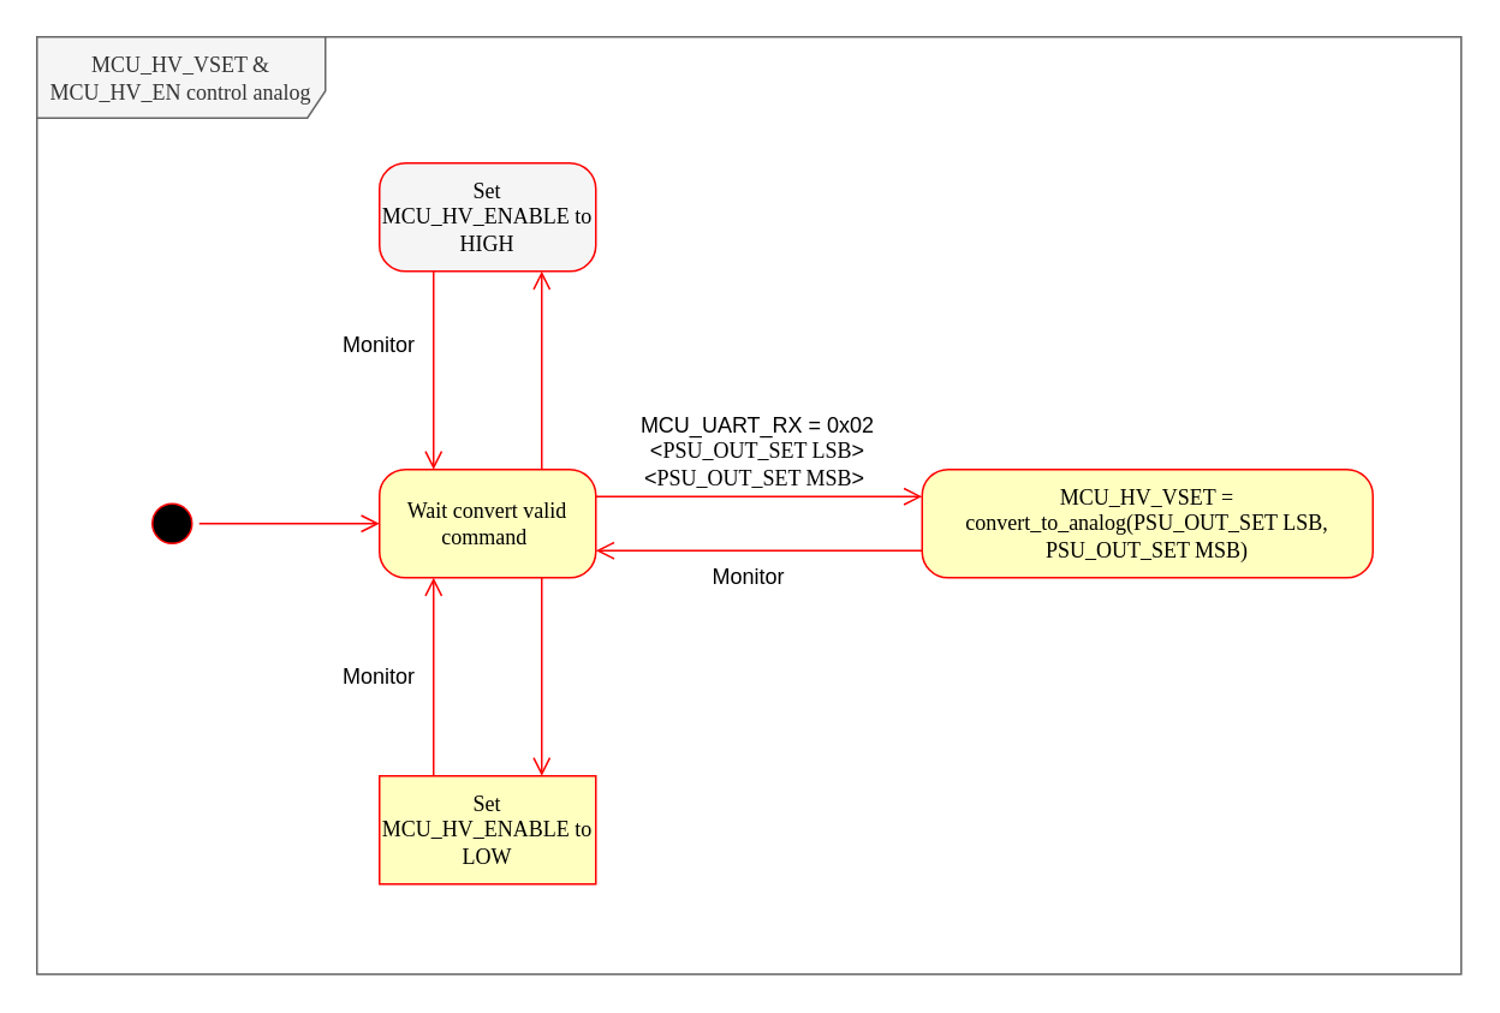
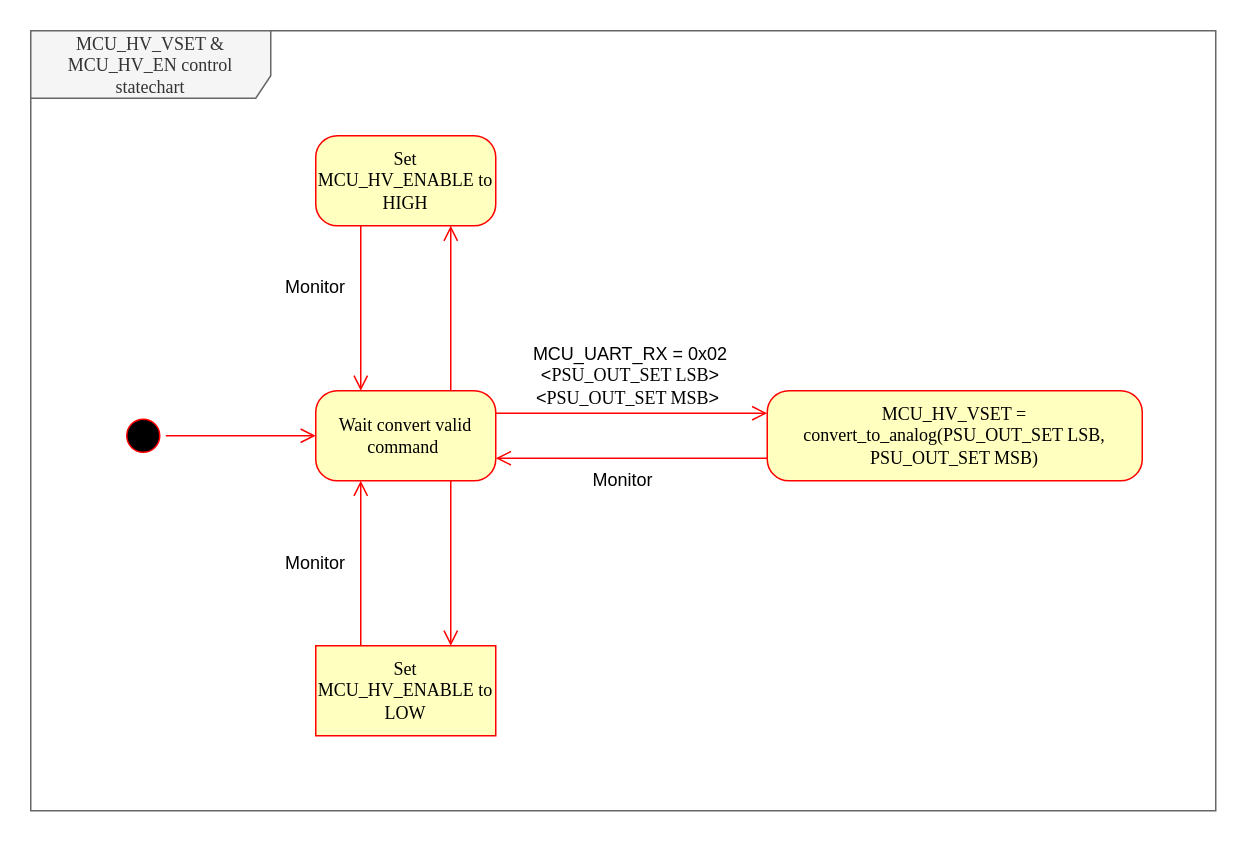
  <mxCell id="0" />
  <mxCell id="1" parent="0" />
- <mxCell id="2" value="MCU_HV_VSET &amp;amp; MCU_HV_EN control analog" style="shape=umlFrame;whiteSpace=wrap;html=1;rounded=1;shadow=0;comic=0;labelBackgroundColor=none;strokeWidth=1;fontFamily=Verdana;fontSize=12;align=center;fillColor=#f5f5f5;fontColor=#333333;strokeColor=#666666;width=160;height=45;" parent="1" vertex="1"><mxGeometry x="20" y="20" width="790" height="520" as="geometry" /></mxCell>
+ <mxCell id="2" value="MCU_HV_VSET &amp;amp; MCU_HV_EN control statechart" style="shape=umlFrame;whiteSpace=wrap;html=1;rounded=1;shadow=0;comic=0;labelBackgroundColor=none;strokeWidth=1;fontFamily=Verdana;fontSize=12;align=center;fillColor=#f5f5f5;fontColor=#333333;strokeColor=#666666;width=160;height=45;" parent="1" vertex="1"><mxGeometry x="20" y="20" width="790" height="520" as="geometry" /></mxCell>
  <mxCell id="3" value="" style="ellipse;html=1;shape=startState;fillColor=#000000;strokeColor=#ff0000;rounded=1;shadow=0;comic=0;labelBackgroundColor=none;fontFamily=Verdana;fontSize=12;fontColor=#000000;align=center;direction=south;" parent="1" vertex="1"><mxGeometry x="80" y="275" width="30" height="30" as="geometry" /></mxCell>
  <mxCell id="4" value="Set MCU_HV_ENABLE to LOW" style="whiteSpace=wrap;html=1;arcSize=24;fillColor=#ffffc0;strokeColor=#ff0000;shadow=0;comic=0;labelBackgroundColor=none;fontFamily=Verdana;fontSize=12;fontColor=#000000;align=center;rounded=0;" parent="1" vertex="1"><mxGeometry x="210" y="430" width="120" height="60" as="geometry" /></mxCell>
  <mxCell id="5" value="Wait convert valid command&amp;nbsp;" style="rounded=1;whiteSpace=wrap;html=1;arcSize=24;fillColor=#ffffc0;strokeColor=#ff0000;shadow=0;comic=0;labelBackgroundColor=none;fontFamily=Verdana;fontSize=12;fontColor=#000000;align=center;" parent="1" vertex="1"><mxGeometry x="210" y="260" width="120" height="60" as="geometry" /></mxCell>
  <mxCell id="6" style="edgeStyle=orthogonalEdgeStyle;html=1;labelBackgroundColor=none;endArrow=open;endSize=8;strokeColor=#ff0000;fontFamily=Verdana;fontSize=12;align=left;" parent="1" source="3" target="5" edge="1"><mxGeometry relative="1" as="geometry" /></mxCell>
  <mxCell id="7" style="edgeStyle=orthogonalEdgeStyle;html=1;entryX=0.75;entryY=0;labelBackgroundColor=none;endArrow=open;endSize=8;strokeColor=#ff0000;fontFamily=Verdana;fontSize=12;align=left;exitX=0.75;exitY=1;exitDx=0;exitDy=0;entryDx=0;entryDy=0;" parent="1" source="5" target="4" edge="1"><mxGeometry relative="1" as="geometry"><mxPoint x="490" y="440" as="sourcePoint" /><Array as="points"><mxPoint x="300" y="380" /><mxPoint x="300" y="380" /></Array></mxGeometry></mxCell>
  <mxCell id="8" style="edgeStyle=orthogonalEdgeStyle;html=1;labelBackgroundColor=none;endArrow=open;endSize=8;strokeColor=#ff0000;fontFamily=Verdana;fontSize=12;align=left;exitX=1;exitY=0.25;exitDx=0;exitDy=0;entryX=0;entryY=0.25;entryDx=0;entryDy=0;" edge="1" parent="1" source="5" target="10"><mxGeometry relative="1" as="geometry"><mxPoint x="420" y="305" as="sourcePoint" /><Array as="points" /><mxPoint x="460" y="275" as="targetPoint" /></mxGeometry></mxCell>
  <mxCell id="9" style="edgeStyle=orthogonalEdgeStyle;html=1;labelBackgroundColor=none;endArrow=open;endSize=8;strokeColor=#ff0000;fontFamily=Verdana;fontSize=12;align=left;exitX=0;exitY=0.75;exitDx=0;exitDy=0;entryX=1;entryY=0.75;entryDx=0;entryDy=0;" edge="1" parent="1" source="10" target="5"><mxGeometry relative="1" as="geometry"><mxPoint x="460" y="305" as="sourcePoint" /><Array as="points" /><mxPoint x="480" y="340" as="targetPoint" /></mxGeometry></mxCell>
  <mxCell id="10" value="MCU_HV_VSET = convert_to_analog(PSU_OUT_SET LSB, PSU_OUT_SET MSB)" style="rounded=1;whiteSpace=wrap;html=1;arcSize=24;fillColor=#ffffc0;strokeColor=#ff0000;shadow=0;comic=0;labelBackgroundColor=none;fontFamily=Verdana;fontSize=12;fontColor=#000000;align=center;" vertex="1" parent="1"><mxGeometry x="511" y="260" width="250" height="60" as="geometry" /></mxCell>
- <mxCell id="11" value="Set MCU_HV_ENABLE to HIGH" style="rounded=1;whiteSpace=wrap;html=1;arcSize=24;fillColor=#f5f5f5;strokeColor=#ff0000;shadow=0;comic=0;labelBackgroundColor=none;fontFamily=Verdana;fontSize=12;fontColor=#000000;align=center;" vertex="1" parent="1"><mxGeometry x="210" y="90" width="120" height="60" as="geometry" /></mxCell>
+ <mxCell id="11" value="Set MCU_HV_ENABLE to HIGH" style="rounded=1;whiteSpace=wrap;html=1;arcSize=24;fillColor=#ffffc0;strokeColor=#ff0000;shadow=0;comic=0;labelBackgroundColor=none;fontFamily=Verdana;fontSize=12;fontColor=#000000;align=center;" vertex="1" parent="1"><mxGeometry x="210" y="90" width="120" height="60" as="geometry" /></mxCell>
  <mxCell id="12" style="edgeStyle=orthogonalEdgeStyle;html=1;entryX=0.25;entryY=1;labelBackgroundColor=none;endArrow=open;endSize=8;strokeColor=#ff0000;fontFamily=Verdana;fontSize=12;align=left;exitX=0.25;exitY=0;exitDx=0;exitDy=0;entryDx=0;entryDy=0;" edge="1" parent="1" source="4" target="5"><mxGeometry relative="1" as="geometry"><mxPoint x="310" y="360" as="sourcePoint" /><Array as="points"><mxPoint x="240" y="370" /><mxPoint x="240" y="370" /></Array><mxPoint x="310" y="470" as="targetPoint" /></mxGeometry></mxCell>
  <mxCell id="13" style="edgeStyle=orthogonalEdgeStyle;html=1;entryX=0.25;entryY=1;labelBackgroundColor=none;endArrow=open;endSize=8;strokeColor=#ff0000;fontFamily=Verdana;fontSize=12;align=left;exitX=0.25;exitY=0;exitDx=0;exitDy=0;entryDx=0;entryDy=0;" edge="1" parent="1"><mxGeometry relative="1" as="geometry"><mxPoint x="300" y="260" as="sourcePoint" /><Array as="points"><mxPoint x="300" y="210" /><mxPoint x="300" y="210" /></Array><mxPoint x="300" y="150" as="targetPoint" /></mxGeometry></mxCell>
  <mxCell id="14" style="edgeStyle=orthogonalEdgeStyle;html=1;entryX=0.75;entryY=0;labelBackgroundColor=none;endArrow=open;endSize=8;strokeColor=#ff0000;fontFamily=Verdana;fontSize=12;align=left;exitX=0.75;exitY=1;exitDx=0;exitDy=0;entryDx=0;entryDy=0;" edge="1" parent="1"><mxGeometry relative="1" as="geometry"><mxPoint x="240" y="150" as="sourcePoint" /><Array as="points"><mxPoint x="240" y="210" /><mxPoint x="240" y="210" /></Array><mxPoint x="240" y="260" as="targetPoint" /></mxGeometry></mxCell>
  <mxCell id="15" value="Monitor" style="text;html=1;align=center;verticalAlign=middle;whiteSpace=wrap;rounded=0;" vertex="1" parent="1"><mxGeometry x="180" y="176" width="60" height="30" as="geometry" /></mxCell>
  <mxCell id="16" value="Monitor" style="text;html=1;align=center;verticalAlign=middle;whiteSpace=wrap;rounded=0;" vertex="1" parent="1"><mxGeometry x="180" y="360" width="60" height="30" as="geometry" /></mxCell>
  <mxCell id="17" value="MCU_UART_RX = 0x02 &amp;lt;&lt;span style=&quot;font-family: Verdana;&quot;&gt;PSU_OUT_SET LSB&lt;/span&gt;&amp;gt; &amp;lt;&lt;span style=&quot;font-family: Verdana;&quot;&gt;PSU_OUT_SET MSB&lt;/span&gt;&amp;gt;&amp;nbsp;" style="text;html=1;align=center;verticalAlign=middle;whiteSpace=wrap;rounded=0;" vertex="1" parent="1"><mxGeometry x="340" y="230" width="160" height="40" as="geometry" /></mxCell>
  <mxCell id="18" value="Monitor" style="text;html=1;align=center;verticalAlign=middle;whiteSpace=wrap;rounded=0;" vertex="1" parent="1"><mxGeometry x="385" y="305" width="60" height="30" as="geometry" /></mxCell>
